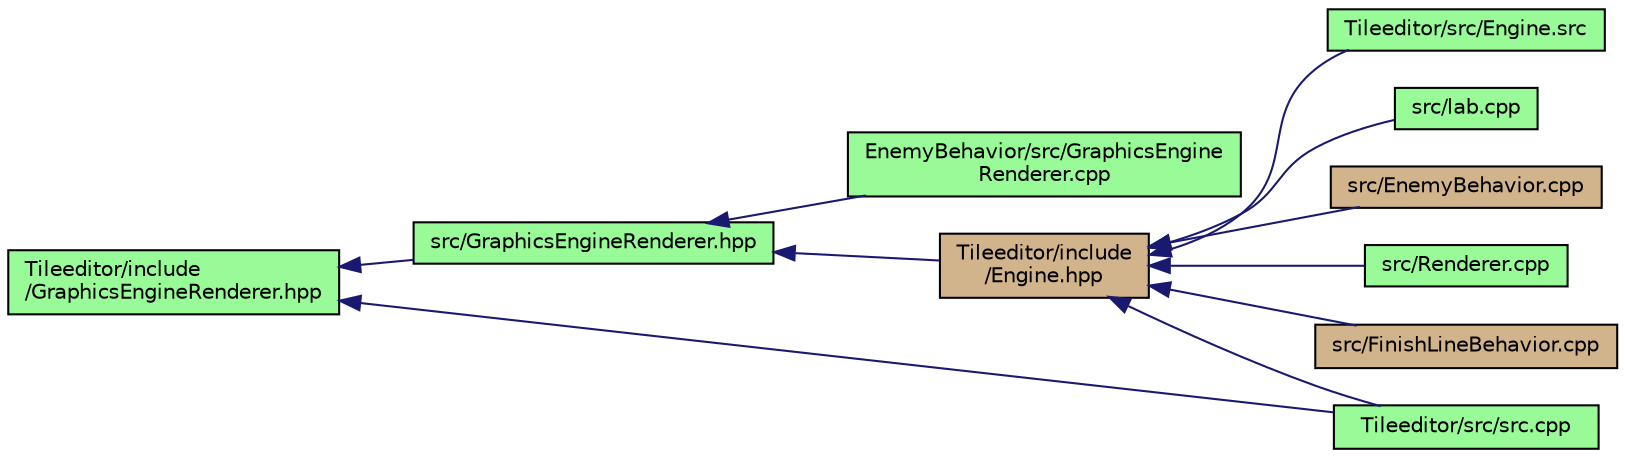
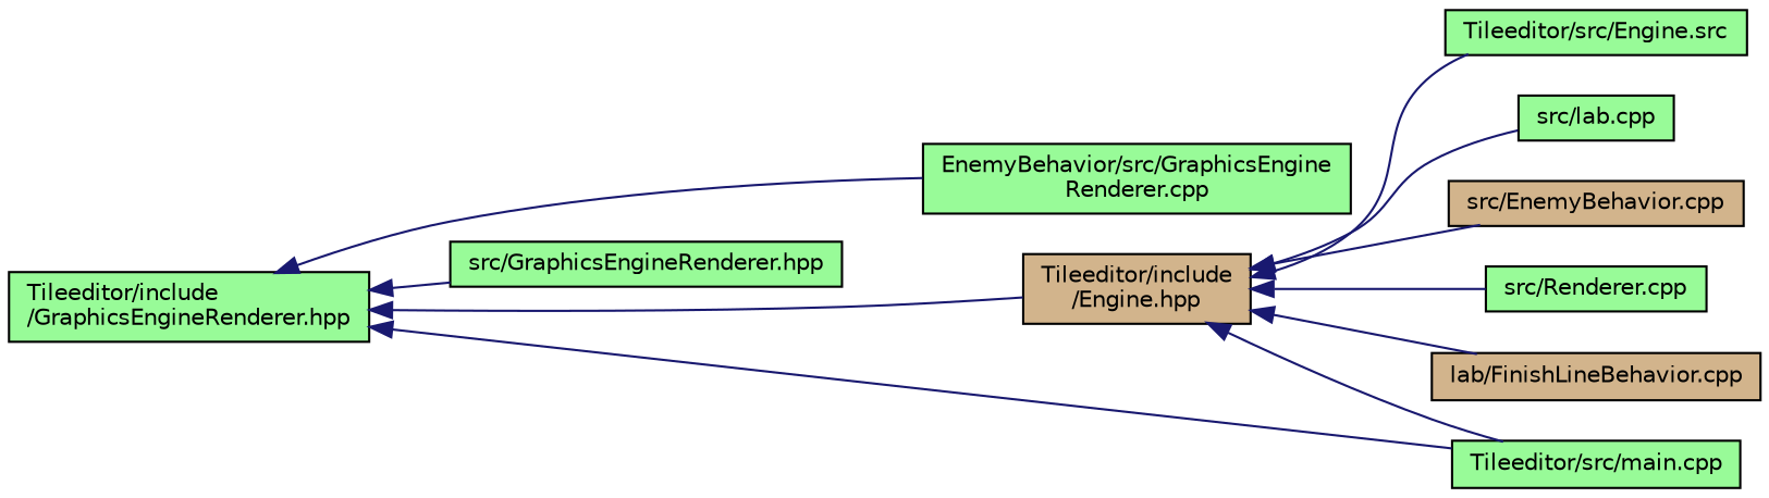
  digraph {
    rankdir=LR
    node [color=black fillcolor=palegreen fontname=Helvetica fontsize=10 shape=record style=filled]
    edge [color=midnightblue dir=back fontname=Helvetica fontsize=10 labelfontname=Helvetica labelfontsize=10 style=solid]
    n1 [fontcolor=black height=0.2 label="Tileeditor/include\l/GraphicsEngineRenderer.hpp" width=0.4]
    n2 [height=0.2 label="src/GraphicsEngineRenderer.hpp" width=0.4]
    n3 [height=0.2 label="EnemyBehavior/src/GraphicsEngine\lRenderer.cpp" width=0.4]
-   n4 [height=0.2 label="Tileeditor/src/src.cpp" width=0.4]
+   n4 [height=0.2 label="Tileeditor/src/main.cpp" width=0.4]
    n5 [fillcolor=tan height=0.2 label="Tileeditor/include\l/Engine.hpp" width=0.4]
    n6 [height=0.2 label="src/lab.cpp" width=0.4]
    n7 [fillcolor=tan height=0.2 label="src/EnemyBehavior.cpp" width=0.4]
    n8 [height=0.2 label="src/Renderer.cpp" width=0.4]
-   n9 [fillcolor=tan height=0.2 label="src/FinishLineBehavior.cpp" width=0.4]
+   n9 [fillcolor=tan height=0.2 label="lab/FinishLineBehavior.cpp" width=0.4]
    n10 [height=0.2 label="Tileeditor/src/Engine.src" width=0.4]
    n1 -> n2
-   n2 -> n3
+   n1 -> n3
    n1 -> n4
-   n2 -> n5
+   n1 -> n5
    n5 -> n4
    n5 -> n6
    n5 -> n7
    n5 -> n8
    n5 -> n9
    n5 -> n10
  }
